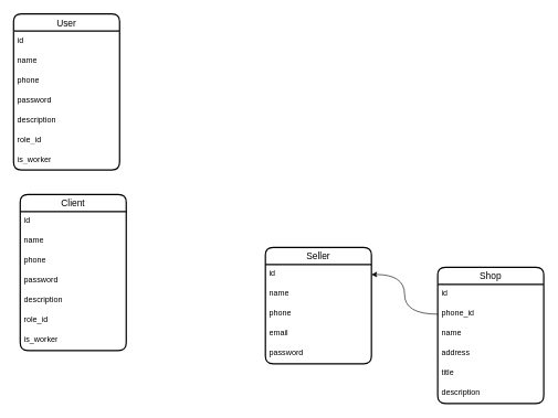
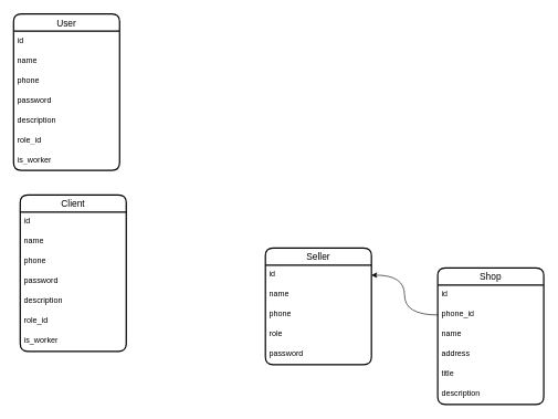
  <mxCell id="0" />
  <mxCell id="1" parent="0" />
  <mxCell id="2" value="User" style="swimlane;fontStyle=0;childLayout=stackLayout;horizontal=1;startSize=26;horizontalStack=0;resizeParent=1;resizeParentMax=0;resizeLast=0;collapsible=1;marginBottom=0;align=center;fontSize=14;strokeWidth=2;rounded=1;shadow=0;glass=0;swimlaneLine=1;" vertex="1" parent="1"><mxGeometry x="20" y="20" width="160" height="236" as="geometry" /></mxCell>
  <mxCell id="3" value="id" style="text;strokeColor=none;fillColor=none;spacingLeft=4;spacingRight=4;overflow=hidden;rotatable=0;points=[[0,0.5],[1,0.5]];portConstraint=eastwest;fontSize=12;whiteSpace=wrap;html=1;" vertex="1" parent="2"><mxGeometry y="26" width="160" height="30" as="geometry" /></mxCell>
  <mxCell id="4" value="name" style="text;strokeColor=none;fillColor=none;spacingLeft=4;spacingRight=4;overflow=hidden;rotatable=0;points=[[0,0.5],[1,0.5]];portConstraint=eastwest;fontSize=12;whiteSpace=wrap;html=1;" vertex="1" parent="2"><mxGeometry y="56" width="160" height="30" as="geometry" /></mxCell>
  <mxCell id="5" value="phone" style="text;strokeColor=none;fillColor=none;spacingLeft=4;spacingRight=4;overflow=hidden;rotatable=0;points=[[0,0.5],[1,0.5]];portConstraint=eastwest;fontSize=12;whiteSpace=wrap;html=1;" vertex="1" parent="2"><mxGeometry y="86" width="160" height="30" as="geometry" /></mxCell>
  <mxCell id="6" value="password" style="text;strokeColor=none;fillColor=none;spacingLeft=4;spacingRight=4;overflow=hidden;rotatable=0;points=[[0,0.5],[1,0.5]];portConstraint=eastwest;fontSize=12;whiteSpace=wrap;html=1;" vertex="1" parent="2"><mxGeometry y="116" width="160" height="30" as="geometry" /></mxCell>
  <mxCell id="7" value="description" style="text;strokeColor=none;fillColor=none;spacingLeft=4;spacingRight=4;overflow=hidden;rotatable=0;points=[[0,0.5],[1,0.5]];portConstraint=eastwest;fontSize=12;whiteSpace=wrap;html=1;" vertex="1" parent="2"><mxGeometry y="146" width="160" height="30" as="geometry" /></mxCell>
  <mxCell id="8" value="role_id" style="text;strokeColor=none;fillColor=none;spacingLeft=4;spacingRight=4;overflow=hidden;rotatable=0;points=[[0,0.5],[1,0.5]];portConstraint=eastwest;fontSize=12;whiteSpace=wrap;html=1;" vertex="1" parent="2"><mxGeometry y="176" width="160" height="30" as="geometry" /></mxCell>
  <mxCell id="9" value="is_worker" style="text;strokeColor=none;fillColor=none;spacingLeft=4;spacingRight=4;overflow=hidden;rotatable=0;points=[[0,0.5],[1,0.5]];portConstraint=eastwest;fontSize=12;whiteSpace=wrap;html=1;" vertex="1" parent="2"><mxGeometry y="206" width="160" height="30" as="geometry" /></mxCell>
  <mxCell id="10" value="Client" style="swimlane;fontStyle=0;childLayout=stackLayout;horizontal=1;startSize=26;horizontalStack=0;resizeParent=1;resizeParentMax=0;resizeLast=0;collapsible=1;marginBottom=0;align=center;fontSize=14;strokeWidth=2;rounded=1;shadow=0;glass=0;swimlaneLine=1;" vertex="1" parent="1"><mxGeometry x="30" y="293" width="160" height="236" as="geometry" /></mxCell>
  <mxCell id="11" value="id" style="text;strokeColor=none;fillColor=none;spacingLeft=4;spacingRight=4;overflow=hidden;rotatable=0;points=[[0,0.5],[1,0.5]];portConstraint=eastwest;fontSize=12;whiteSpace=wrap;html=1;" vertex="1" parent="10"><mxGeometry y="26" width="160" height="30" as="geometry" /></mxCell>
  <mxCell id="12" value="name" style="text;strokeColor=none;fillColor=none;spacingLeft=4;spacingRight=4;overflow=hidden;rotatable=0;points=[[0,0.5],[1,0.5]];portConstraint=eastwest;fontSize=12;whiteSpace=wrap;html=1;" vertex="1" parent="10"><mxGeometry y="56" width="160" height="30" as="geometry" /></mxCell>
  <mxCell id="13" value="phone" style="text;strokeColor=none;fillColor=none;spacingLeft=4;spacingRight=4;overflow=hidden;rotatable=0;points=[[0,0.5],[1,0.5]];portConstraint=eastwest;fontSize=12;whiteSpace=wrap;html=1;" vertex="1" parent="10"><mxGeometry y="86" width="160" height="30" as="geometry" /></mxCell>
  <mxCell id="14" value="password" style="text;strokeColor=none;fillColor=none;spacingLeft=4;spacingRight=4;overflow=hidden;rotatable=0;points=[[0,0.5],[1,0.5]];portConstraint=eastwest;fontSize=12;whiteSpace=wrap;html=1;" vertex="1" parent="10"><mxGeometry y="116" width="160" height="30" as="geometry" /></mxCell>
  <mxCell id="15" value="description" style="text;strokeColor=none;fillColor=none;spacingLeft=4;spacingRight=4;overflow=hidden;rotatable=0;points=[[0,0.5],[1,0.5]];portConstraint=eastwest;fontSize=12;whiteSpace=wrap;html=1;" vertex="1" parent="10"><mxGeometry y="146" width="160" height="30" as="geometry" /></mxCell>
  <mxCell id="16" value="role_id" style="text;strokeColor=none;fillColor=none;spacingLeft=4;spacingRight=4;overflow=hidden;rotatable=0;points=[[0,0.5],[1,0.5]];portConstraint=eastwest;fontSize=12;whiteSpace=wrap;html=1;" vertex="1" parent="10"><mxGeometry y="176" width="160" height="30" as="geometry" /></mxCell>
  <mxCell id="17" value="is_worker" style="text;strokeColor=none;fillColor=none;spacingLeft=4;spacingRight=4;overflow=hidden;rotatable=0;points=[[0,0.5],[1,0.5]];portConstraint=eastwest;fontSize=12;whiteSpace=wrap;html=1;" vertex="1" parent="10"><mxGeometry y="206" width="160" height="30" as="geometry" /></mxCell>
  <mxCell id="18" value="Seller" style="swimlane;fontStyle=0;childLayout=stackLayout;horizontal=1;startSize=26;horizontalStack=0;resizeParent=1;resizeParentMax=0;resizeLast=0;collapsible=1;marginBottom=0;align=center;fontSize=14;strokeWidth=2;rounded=1;shadow=0;glass=0;swimlaneLine=1;" vertex="1" parent="1"><mxGeometry x="400" y="373" width="160" height="176" as="geometry" /></mxCell>
  <mxCell id="19" value="id" style="text;strokeColor=none;fillColor=none;spacingLeft=4;spacingRight=4;overflow=hidden;rotatable=0;points=[[0,0.5],[1,0.5]];portConstraint=eastwest;fontSize=12;whiteSpace=wrap;html=1;" vertex="1" parent="18"><mxGeometry y="26" width="160" height="30" as="geometry" /></mxCell>
  <mxCell id="20" value="name" style="text;strokeColor=none;fillColor=none;spacingLeft=4;spacingRight=4;overflow=hidden;rotatable=0;points=[[0,0.5],[1,0.5]];portConstraint=eastwest;fontSize=12;whiteSpace=wrap;html=1;" vertex="1" parent="18"><mxGeometry y="56" width="160" height="30" as="geometry" /></mxCell>
  <mxCell id="21" value="phone" style="text;strokeColor=none;fillColor=none;spacingLeft=4;spacingRight=4;overflow=hidden;rotatable=0;points=[[0,0.5],[1,0.5]];portConstraint=eastwest;fontSize=12;whiteSpace=wrap;html=1;" vertex="1" parent="18"><mxGeometry y="86" width="160" height="30" as="geometry" /></mxCell>
- <mxCell id="22" value="email" style="text;strokeColor=none;fillColor=none;spacingLeft=4;spacingRight=4;overflow=hidden;rotatable=0;points=[[0,0.5],[1,0.5]];portConstraint=eastwest;fontSize=12;whiteSpace=wrap;html=1;" vertex="1" parent="18"><mxGeometry y="116" width="160" height="30" as="geometry" /></mxCell>
+ <mxCell id="22" value="role" style="text;strokeColor=none;fillColor=none;spacingLeft=4;spacingRight=4;overflow=hidden;rotatable=0;points=[[0,0.5],[1,0.5]];portConstraint=eastwest;fontSize=12;whiteSpace=wrap;html=1;" vertex="1" parent="18"><mxGeometry y="116" width="160" height="30" as="geometry" /></mxCell>
  <mxCell id="23" value="password" style="text;strokeColor=none;fillColor=none;spacingLeft=4;spacingRight=4;overflow=hidden;rotatable=0;points=[[0,0.5],[1,0.5]];portConstraint=eastwest;fontSize=12;whiteSpace=wrap;html=1;" vertex="1" parent="18"><mxGeometry y="146" width="160" height="30" as="geometry" /></mxCell>
  <mxCell id="24" value="Shop" style="swimlane;fontStyle=0;childLayout=stackLayout;horizontal=1;startSize=26;horizontalStack=0;resizeParent=1;resizeParentMax=0;resizeLast=0;collapsible=1;marginBottom=0;align=center;fontSize=14;strokeWidth=2;rounded=1;shadow=0;glass=0;swimlaneLine=1;" vertex="1" parent="1"><mxGeometry x="660" y="403" width="160" height="206" as="geometry" /></mxCell>
  <mxCell id="25" value="id" style="text;strokeColor=none;fillColor=none;spacingLeft=4;spacingRight=4;overflow=hidden;rotatable=0;points=[[0,0.5],[1,0.5]];portConstraint=eastwest;fontSize=12;whiteSpace=wrap;html=1;" vertex="1" parent="24"><mxGeometry y="26" width="160" height="30" as="geometry" /></mxCell>
  <mxCell id="26" value="phone_id" style="text;strokeColor=none;fillColor=none;spacingLeft=4;spacingRight=4;overflow=hidden;rotatable=0;points=[[0,0.5],[1,0.5]];portConstraint=eastwest;fontSize=12;whiteSpace=wrap;html=1;" vertex="1" parent="24"><mxGeometry y="56" width="160" height="30" as="geometry" /></mxCell>
  <mxCell id="27" value="name" style="text;strokeColor=none;fillColor=none;spacingLeft=4;spacingRight=4;overflow=hidden;rotatable=0;points=[[0,0.5],[1,0.5]];portConstraint=eastwest;fontSize=12;whiteSpace=wrap;html=1;" vertex="1" parent="24"><mxGeometry y="86" width="160" height="30" as="geometry" /></mxCell>
  <mxCell id="28" value="address" style="text;strokeColor=none;fillColor=none;spacingLeft=4;spacingRight=4;overflow=hidden;rotatable=0;points=[[0,0.5],[1,0.5]];portConstraint=eastwest;fontSize=12;whiteSpace=wrap;html=1;" vertex="1" parent="24"><mxGeometry y="116" width="160" height="30" as="geometry" /></mxCell>
  <mxCell id="29" value="title" style="text;strokeColor=none;fillColor=none;spacingLeft=4;spacingRight=4;overflow=hidden;rotatable=0;points=[[0,0.5],[1,0.5]];portConstraint=eastwest;fontSize=12;whiteSpace=wrap;html=1;" vertex="1" parent="24"><mxGeometry y="146" width="160" height="30" as="geometry" /></mxCell>
  <mxCell id="30" value="description" style="text;strokeColor=none;fillColor=none;spacingLeft=4;spacingRight=4;overflow=hidden;rotatable=0;points=[[0,0.5],[1,0.5]];portConstraint=eastwest;fontSize=12;whiteSpace=wrap;html=1;" vertex="1" parent="24"><mxGeometry y="176" width="160" height="30" as="geometry" /></mxCell>
  <mxCell id="31" style="edgeStyle=orthogonalEdgeStyle;rounded=0;orthogonalLoop=1;jettySize=auto;html=1;entryX=1;entryY=0.5;entryDx=0;entryDy=0;curved=1;" edge="1" parent="1" source="26" target="19"><mxGeometry relative="1" as="geometry" /></mxCell>
